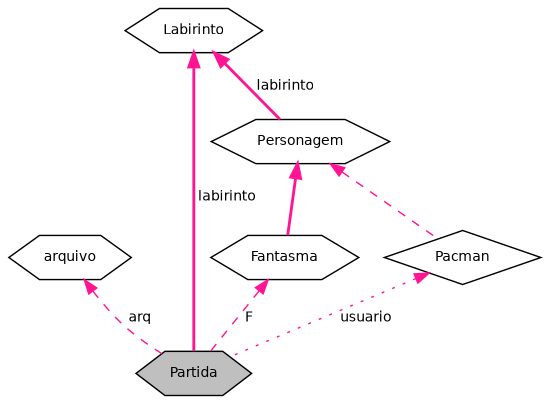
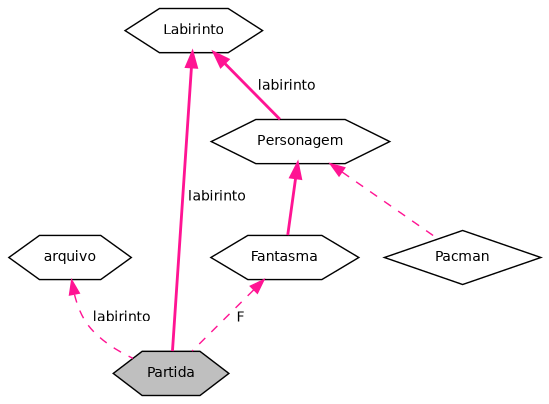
  digraph {
    node [color=black fillcolor=white fontname=Helvetica fontsize=10 shape=hexagon style=filled]
    edge [color=deeppink dir=back fontname=Helvetica fontsize=10 labelfontname=Helvetica labelfontsize=10 style=dashed]
    n1 [fillcolor=grey75 fontcolor=black height=0.2 label=Partida width=0.4]
    n2 [height=0.2 label=arquivo width=0.4]
    n3 [height=0.2 label=Fantasma width=0.4]
    n4 [height=0.2 label=Personagem width=0.4]
    n5 [height=0.2 label=Pacman shape=diamond width=0.4]
    n6 [height=0.2 label=Labirinto width=0.4]
-   n2 -> n1 [label=" arq"]
+   n2 -> n1 [label=" labirinto"]
    n3 -> n1 [label=" F"]
    n4 -> n3 [style=bold]
    n4 -> n5
-   n5 -> n1 [label=" usuario" style=dotted]
    n6 -> n1 [label=" labirinto" style=bold]
    n6 -> n4 [label=" labirinto" style=bold]
  }
